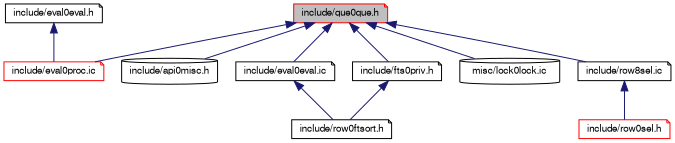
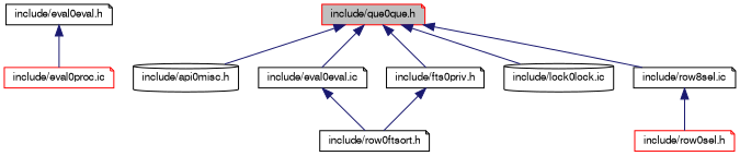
  digraph {
    node [color=black fontname=FreeSans fontsize=10 shape=note]
    edge [color=midnightblue dir=back fontname=FreeSans fontsize=10 labelfontname=FreeSans labelfontsize=10 style=solid]
    n1 [color=red fillcolor=grey75 fontcolor=black height=0.2 label="include/que0que.h" style=filled width=0.4]
    n2 [height=0.2 label="include/api0misc.h" shape=cylinder width=0.4]
    n3 [height=0.2 label="include/eval0eval.ic" width=0.4]
    n4 [color=red height=0.2 label="include/eval0proc.ic" width=0.4]
    n5 [height=0.2 label="include/fts0priv.h" width=0.4]
-   n6 [height=0.2 label="misc/lock0lock.ic" shape=cylinder width=0.4]
+   n6 [height=0.2 label="include/lock0lock.ic" shape=cylinder width=0.4]
    n7 [height=0.2 label="include/row8sel.ic" width=0.4]
    n8 [height=0.2 label="include/row0ftsort.h" width=0.4]
    n9 [color=red height=0.2 label="include/row0sel.h" width=0.4]
    n10 [height=0.2 label="include/eval0eval.h" width=0.4]
    n1 -> n2
    n1 -> n3
-   n1 -> n4
    n1 -> n5
    n1 -> n6
    n1 -> n7
    n3 -> n8
    n5 -> n8
    n7 -> n9
    n10 -> n4
  }
